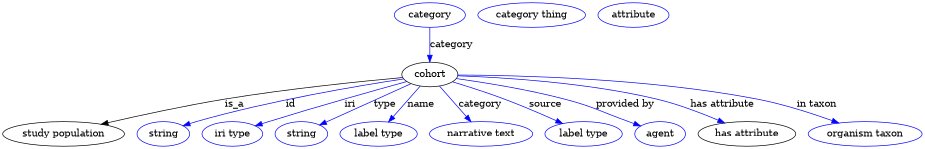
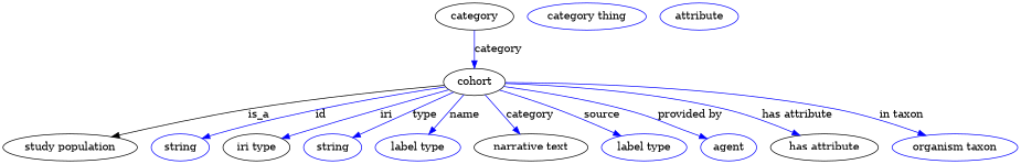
  digraph {
    node [color=blue]
    edge [color=blue style=solid]
    n1 [height=0.5 label=cohort width=1.1374 color=""]
    "study population" [height=0.5 width=2.4734 color=""]
    n3 [height=0.5 label=string width=1.0652]
-   n4 [height=0.5 label="iri type" width=1.2277]
+   n4 [color=black height=0.5 label="iri type" width=1.2277]
    n5 [height=0.5 label=string width=1.0652]
    n6 [height=0.5 label="label type" width=1.5707]
-   n7 [height=0.5 label="narrative text" width=2.0943]
+   n7 [color=black height=0.5 label="narrative text" width=2.0943]
    n8 [height=0.5 label="label type" width=1.5707]
    n9 [height=0.5 label=agent width=1.0291]
    "has attribute" [height=0.5 width=1.9859 color=""]
    n11 [height=0.5 label="organism taxon" width=2.3109]
-   category [height=0.5 width=1.4443]
+   category [height=0.5 width=1.4443 color=""]
    n13 [height=0.5 label="category thing" width=1.9318]
    n14 [height=0.5 label=attribute width=1.4443]
    n1 -> "study population" [label=is_a color="" style=""]
    n1 -> n3 [label=id]
    n1 -> n4 [label=iri]
    n1 -> n5 [label=type]
    n1 -> n6 [label=name]
    n1 -> n7 [label=category]
    n1 -> n8 [label=source]
    n1 -> n9 [label="provided by"]
    n1 -> "has attribute" [label="has attribute"]
    n1 -> n11 [label="in taxon"]
    category -> n1 [label=category]
  }
